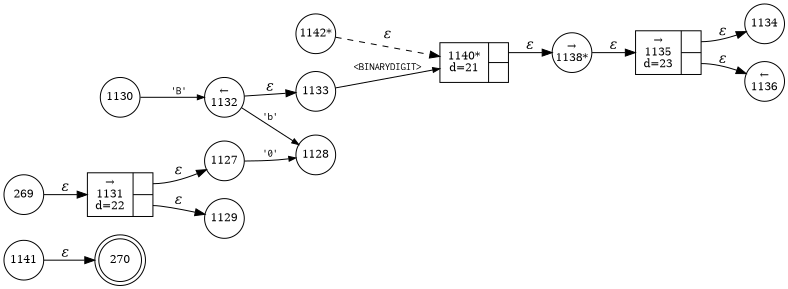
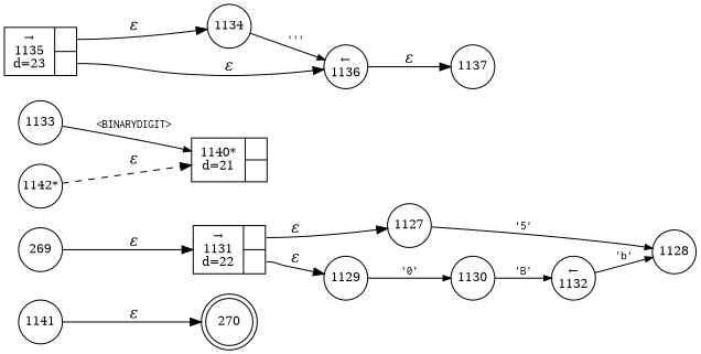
  digraph {
    rankdir=LR
    node [fixedsize=true fontsize=11 shape=circle peripheries=1]
    edge [fontname="Times-Italic"]
    n1 [label=270 shape=doublecircle width=.6 peripheries=""]
    n2 [label=1127 width=.55]
    n3 [label=1128 width=.55]
    n4 [label="&larr;\n1132" width=.55]
    n5 [label=1133 width=.55]
    n6 [label=1129 width=.55]
    n7 [label=1130 width=.55]
    n8 [fixedsize=false label="{&rarr;\n1131\nd=22|{<p0>|<p1>}}" shape=record]
    n9 [fixedsize=false label="{1140*\nd=21|{<p0>|<p1>}}" shape=record]
    n10 [label=269 width=.55]
-   n11 [label="&rarr;\n1138*" width=.55]
    n12 [label=1134 width=.55]
    n13 [label="&larr;\n1136" width=.55]
+   n14 [label=1137 width=.55]
    n15 [fixedsize=false label="{&rarr;\n1135\nd=23|{<p0>|<p1>}}" shape=record]
    n16 [label="1142*" width=.55]
    n17 [label=1141 width=.55]
-   n2 -> n3 [arrowhead=normal arrowsize=.7 fontname=Courier fontsize=11 label="'0'"]
+   n2 -> n3 [arrowhead=normal arrowsize=.7 fontname=Courier fontsize=11 label="'5'"]
    n4 -> n3 [arrowhead=normal arrowsize=.7 fontname=Courier fontsize=11 label="'b'"]
-   n4 -> n5 [label="&epsilon;"]
    n5 -> n9 [arrowhead=normal arrowsize=.7 fontname=Courier fontsize=11 label="<BINARYDIGIT>"]
+   n6 -> n7 [arrowhead=normal arrowsize=.7 fontname=Courier fontsize=11 label="'0'"]
    n7 -> n4 [arrowhead=normal arrowsize=.7 fontname=Courier fontsize=11 label="'B'"]
    n8 -> n2 [label="&epsilon;" tailport=p0]
    n8 -> n6 [label="&epsilon;" tailport=p1]
-   n9 -> n11 [label="&epsilon;" tailport=p0]
    n10 -> n8 [label="&epsilon;"]
-   n11 -> n15 [label="&epsilon;"]
+   n12 -> n13 [arrowhead=normal arrowsize=.7 fontname=Courier fontsize=11 label="'''"]
+   n13 -> n14 [label="&epsilon;"]
    n15 -> n12 [label="&epsilon;" tailport=p0]
    n15 -> n13 [label="&epsilon;" tailport=p1]
    n16 -> n9 [label="&epsilon;" style=dashed]
    n17 -> n1 [label="&epsilon;"]
  }
